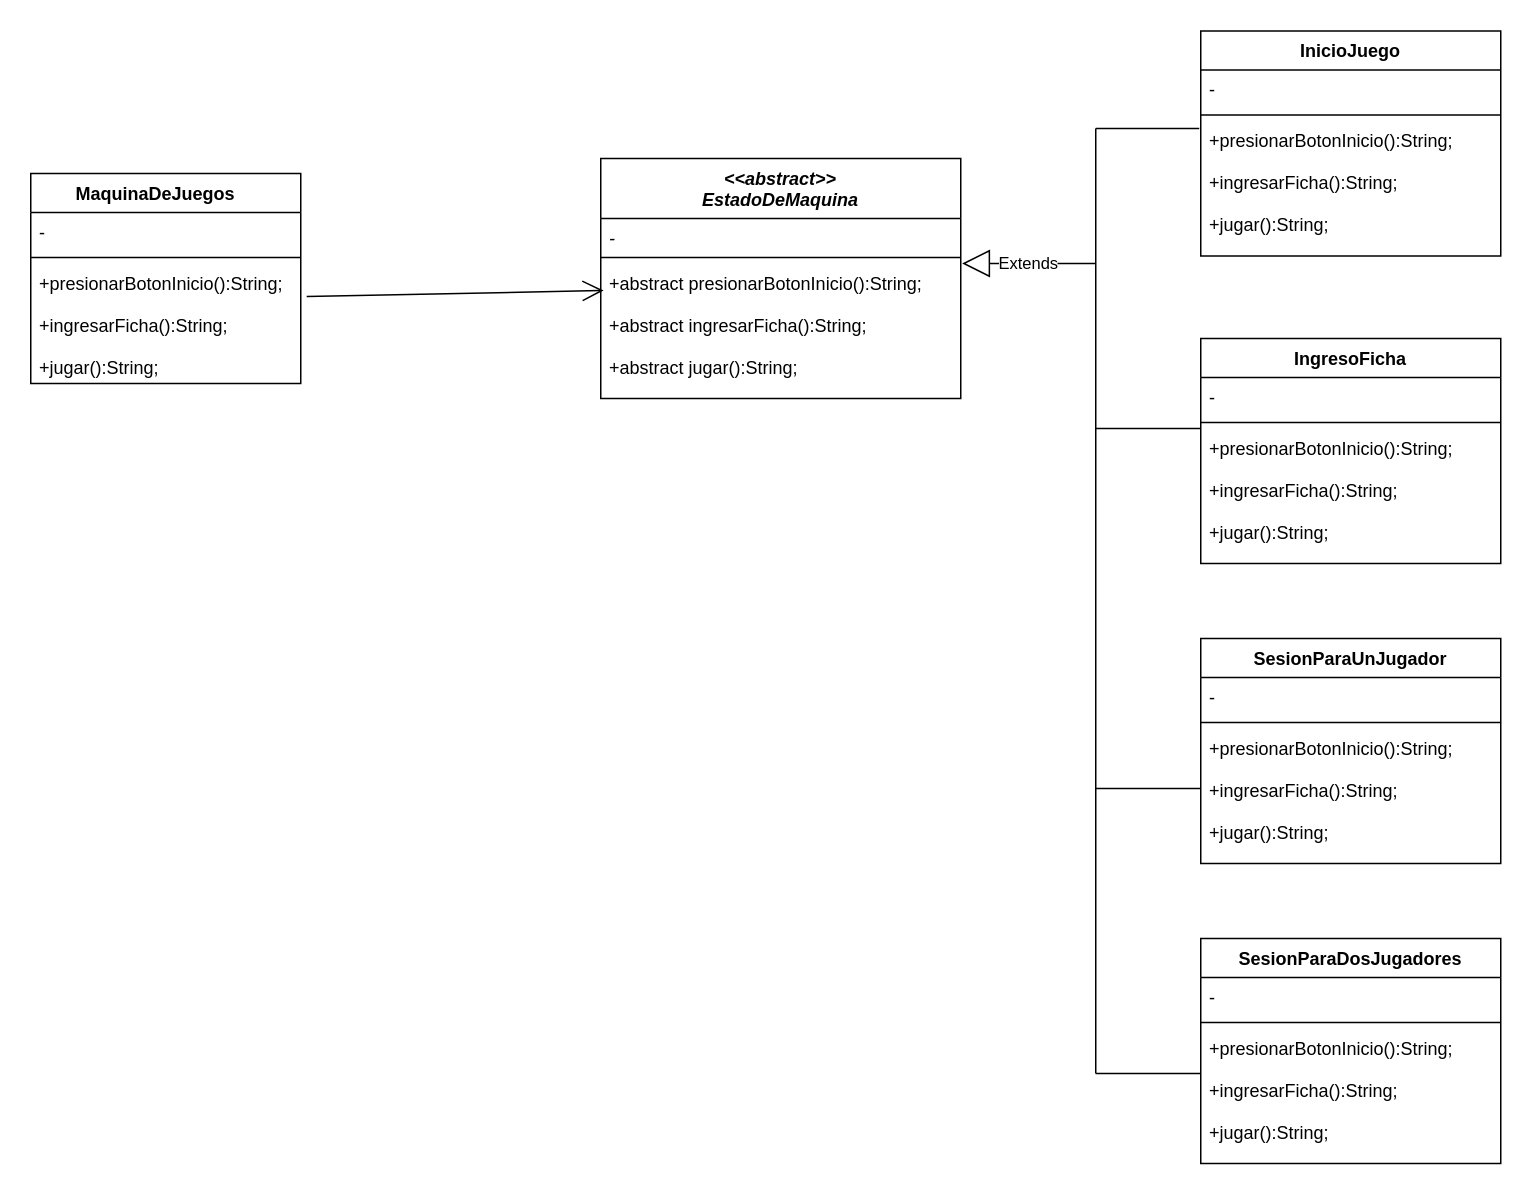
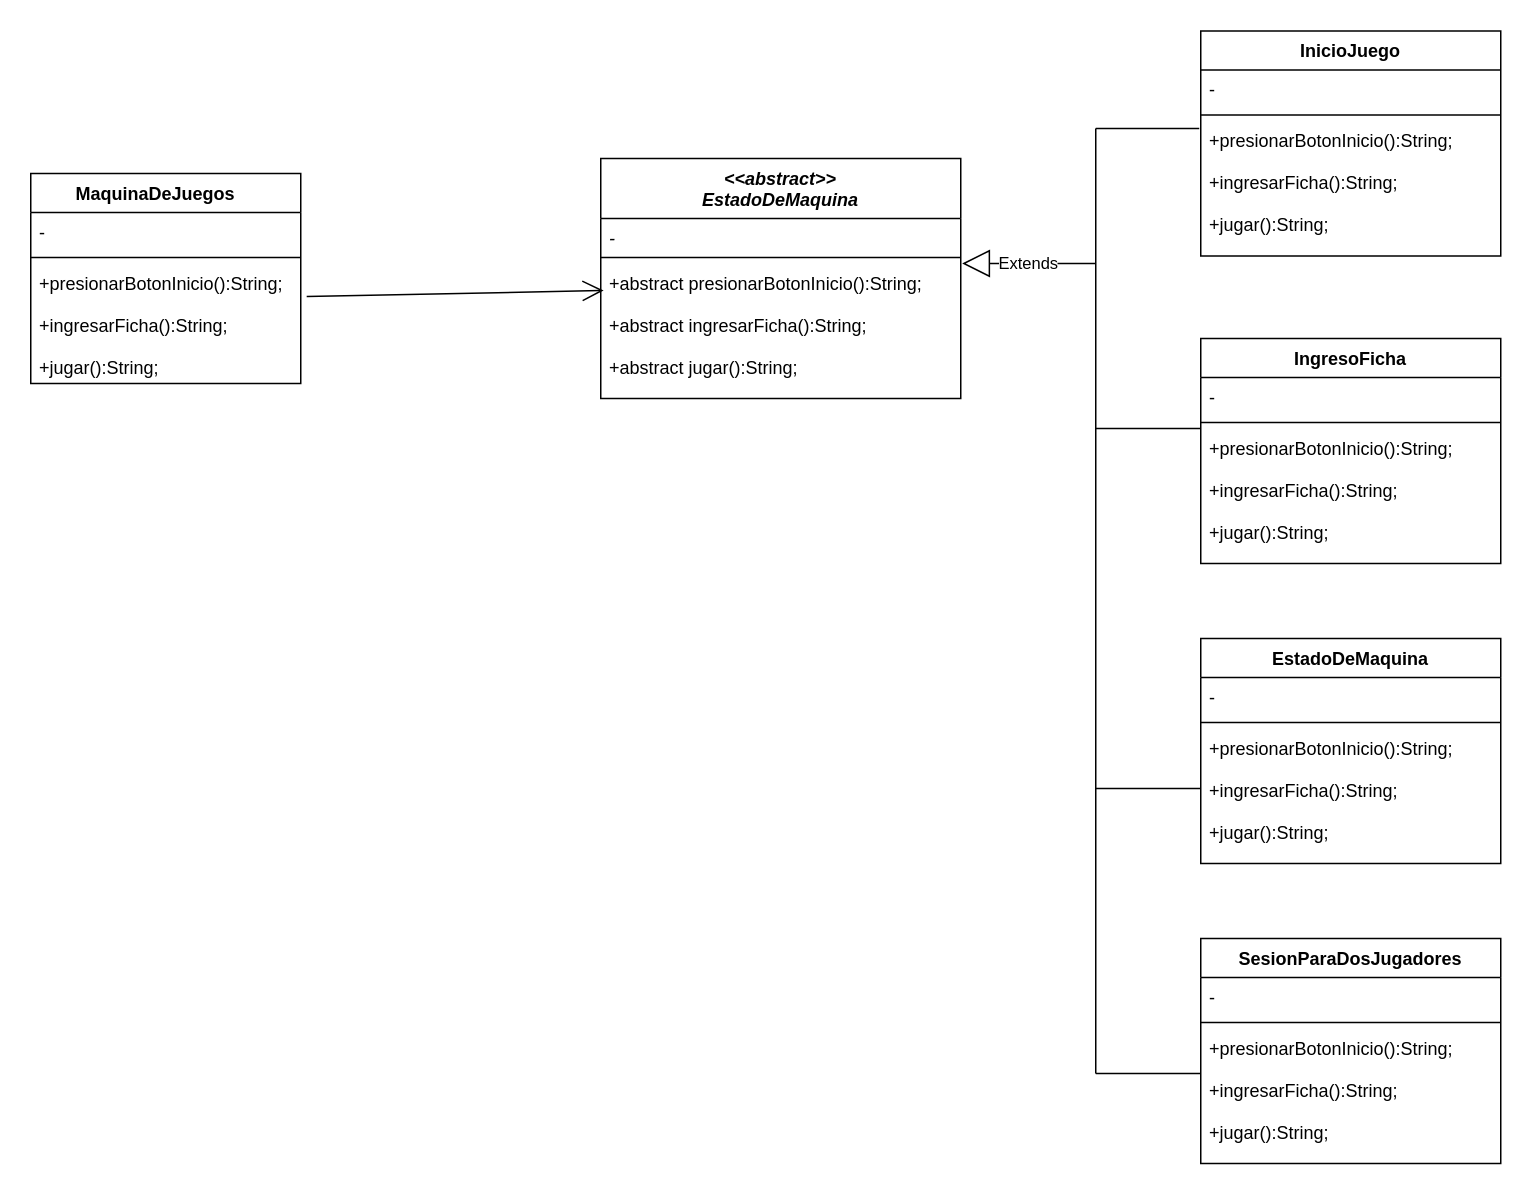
  <mxCell id="0" />
  <mxCell id="1" parent="0" />
  <mxCell id="2" value="MaquinaDeJuegos    " style="swimlane;fontStyle=1;align=center;verticalAlign=top;childLayout=stackLayout;horizontal=1;startSize=26;horizontalStack=0;resizeParent=1;resizeParentMax=0;resizeLast=0;collapsible=1;marginBottom=0;" vertex="1" parent="1"><mxGeometry x="20" y="115" width="180" height="140" as="geometry" /></mxCell>
  <mxCell id="3" value="-" style="text;strokeColor=none;fillColor=none;align=left;verticalAlign=top;spacingLeft=4;spacingRight=4;overflow=hidden;rotatable=0;points=[[0,0.5],[1,0.5]];portConstraint=eastwest;" vertex="1" parent="2"><mxGeometry y="26" width="180" height="26" as="geometry" /></mxCell>
  <mxCell id="4" value="" style="line;strokeWidth=1;fillColor=none;align=left;verticalAlign=middle;spacingTop=-1;spacingLeft=3;spacingRight=3;rotatable=0;labelPosition=right;points=[];portConstraint=eastwest;strokeColor=inherit;" vertex="1" parent="2"><mxGeometry y="52" width="180" height="8" as="geometry" /></mxCell>
  <mxCell id="5" value="+presionarBotonInicio():String;&#10;&#10;+ingresarFicha():String;&#10;&#10;+jugar():String;&#10;&#10;&#10;&#10;&#10;&#10;" style="text;strokeColor=none;fillColor=none;align=left;verticalAlign=top;spacingLeft=4;spacingRight=4;overflow=hidden;rotatable=0;points=[[0,0.5],[1,0.5]];portConstraint=eastwest;" vertex="1" parent="2"><mxGeometry y="60" width="180" height="80" as="geometry" /></mxCell>
  <mxCell id="6" value="&lt;&lt;abstract&gt;&gt;&#10;EstadoDeMaquina" style="swimlane;fontStyle=3;align=center;verticalAlign=top;childLayout=stackLayout;horizontal=1;startSize=40;horizontalStack=0;resizeParent=1;resizeParentMax=0;resizeLast=0;collapsible=1;marginBottom=0;" vertex="1" parent="1"><mxGeometry x="400" y="105" width="240" height="160" as="geometry" /></mxCell>
  <mxCell id="7" value="-" style="text;strokeColor=none;fillColor=none;align=left;verticalAlign=top;spacingLeft=4;spacingRight=4;overflow=hidden;rotatable=0;points=[[0,0.5],[1,0.5]];portConstraint=eastwest;fontStyle=2" vertex="1" parent="6"><mxGeometry y="40" width="240" height="22" as="geometry" /></mxCell>
  <mxCell id="8" value="" style="line;strokeWidth=1;fillColor=none;align=left;verticalAlign=middle;spacingTop=-1;spacingLeft=3;spacingRight=3;rotatable=0;labelPosition=right;points=[];portConstraint=eastwest;strokeColor=inherit;" vertex="1" parent="6"><mxGeometry y="62" width="240" height="8" as="geometry" /></mxCell>
  <mxCell id="9" value="+abstract presionarBotonInicio():String;&#10;&#10;+abstract ingresarFicha():String;&#10;&#10;+abstract jugar():String;&#10;&#10;&#10;&#10;&#10;&#10;&#10;&#10;" style="text;strokeColor=none;fillColor=none;align=left;verticalAlign=top;spacingLeft=4;spacingRight=4;overflow=hidden;rotatable=0;points=[[0,0.5],[1,0.5]];portConstraint=eastwest;" vertex="1" parent="6"><mxGeometry y="70" width="240" height="90" as="geometry" /></mxCell>
  <mxCell id="10" value="InicioJuego" style="swimlane;fontStyle=1;align=center;verticalAlign=top;childLayout=stackLayout;horizontal=1;startSize=26;horizontalStack=0;resizeParent=1;resizeParentMax=0;resizeLast=0;collapsible=1;marginBottom=0;" vertex="1" parent="1"><mxGeometry x="800" y="20" width="200" height="150" as="geometry" /></mxCell>
  <mxCell id="11" value="-" style="text;strokeColor=none;fillColor=none;align=left;verticalAlign=top;spacingLeft=4;spacingRight=4;overflow=hidden;rotatable=0;points=[[0,0.5],[1,0.5]];portConstraint=eastwest;" vertex="1" parent="10"><mxGeometry y="26" width="200" height="26" as="geometry" /></mxCell>
  <mxCell id="12" value="" style="line;strokeWidth=1;fillColor=none;align=left;verticalAlign=middle;spacingTop=-1;spacingLeft=3;spacingRight=3;rotatable=0;labelPosition=right;points=[];portConstraint=eastwest;strokeColor=inherit;" vertex="1" parent="10"><mxGeometry y="52" width="200" height="8" as="geometry" /></mxCell>
  <mxCell id="13" value="+presionarBotonInicio():String;&#10;&#10;+ingresarFicha():String;&#10;&#10;+jugar():String;&#10;&#10;&#10;&#10;&#10;&#10;&#10;&#10;" style="text;strokeColor=none;fillColor=none;align=left;verticalAlign=top;spacingLeft=4;spacingRight=4;overflow=hidden;rotatable=0;points=[[0,0.5],[1,0.5]];portConstraint=eastwest;" vertex="1" parent="10"><mxGeometry y="60" width="200" height="90" as="geometry" /></mxCell>
  <mxCell id="14" value="IngresoFicha" style="swimlane;fontStyle=1;align=center;verticalAlign=top;childLayout=stackLayout;horizontal=1;startSize=26;horizontalStack=0;resizeParent=1;resizeParentMax=0;resizeLast=0;collapsible=1;marginBottom=0;" vertex="1" parent="1"><mxGeometry x="800" y="225" width="200" height="150" as="geometry" /></mxCell>
  <mxCell id="15" value="-" style="text;strokeColor=none;fillColor=none;align=left;verticalAlign=top;spacingLeft=4;spacingRight=4;overflow=hidden;rotatable=0;points=[[0,0.5],[1,0.5]];portConstraint=eastwest;" vertex="1" parent="14"><mxGeometry y="26" width="200" height="26" as="geometry" /></mxCell>
  <mxCell id="16" value="" style="line;strokeWidth=1;fillColor=none;align=left;verticalAlign=middle;spacingTop=-1;spacingLeft=3;spacingRight=3;rotatable=0;labelPosition=right;points=[];portConstraint=eastwest;strokeColor=inherit;" vertex="1" parent="14"><mxGeometry y="52" width="200" height="8" as="geometry" /></mxCell>
  <mxCell id="17" value="+presionarBotonInicio():String;&#10;&#10;+ingresarFicha():String;&#10;&#10;+jugar():String;&#10;&#10;&#10;&#10;&#10;&#10;&#10;&#10;" style="text;strokeColor=none;fillColor=none;align=left;verticalAlign=top;spacingLeft=4;spacingRight=4;overflow=hidden;rotatable=0;points=[[0,0.5],[1,0.5]];portConstraint=eastwest;" vertex="1" parent="14"><mxGeometry y="60" width="200" height="90" as="geometry" /></mxCell>
- <mxCell id="18" value="SesionParaUnJugador" style="swimlane;fontStyle=1;align=center;verticalAlign=top;childLayout=stackLayout;horizontal=1;startSize=26;horizontalStack=0;resizeParent=1;resizeParentMax=0;resizeLast=0;collapsible=1;marginBottom=0;" vertex="1" parent="1"><mxGeometry x="800" y="425" width="200" height="150" as="geometry" /></mxCell>
+ <mxCell id="18" value="EstadoDeMaquina" style="swimlane;fontStyle=1;align=center;verticalAlign=top;childLayout=stackLayout;horizontal=1;startSize=26;horizontalStack=0;resizeParent=1;resizeParentMax=0;resizeLast=0;collapsible=1;marginBottom=0;" vertex="1" parent="1"><mxGeometry x="800" y="425" width="200" height="150" as="geometry" /></mxCell>
  <mxCell id="19" value="-" style="text;strokeColor=none;fillColor=none;align=left;verticalAlign=top;spacingLeft=4;spacingRight=4;overflow=hidden;rotatable=0;points=[[0,0.5],[1,0.5]];portConstraint=eastwest;" vertex="1" parent="18"><mxGeometry y="26" width="200" height="26" as="geometry" /></mxCell>
  <mxCell id="20" value="" style="line;strokeWidth=1;fillColor=none;align=left;verticalAlign=middle;spacingTop=-1;spacingLeft=3;spacingRight=3;rotatable=0;labelPosition=right;points=[];portConstraint=eastwest;strokeColor=inherit;" vertex="1" parent="18"><mxGeometry y="52" width="200" height="8" as="geometry" /></mxCell>
  <mxCell id="21" value="+presionarBotonInicio():String;&#10;&#10;+ingresarFicha():String;&#10;&#10;+jugar():String;&#10;&#10;&#10;&#10;&#10;&#10;&#10;&#10;" style="text;strokeColor=none;fillColor=none;align=left;verticalAlign=top;spacingLeft=4;spacingRight=4;overflow=hidden;rotatable=0;points=[[0,0.5],[1,0.5]];portConstraint=eastwest;" vertex="1" parent="18"><mxGeometry y="60" width="200" height="90" as="geometry" /></mxCell>
  <mxCell id="22" value="SesionParaDosJugadores" style="swimlane;fontStyle=1;align=center;verticalAlign=top;childLayout=stackLayout;horizontal=1;startSize=26;horizontalStack=0;resizeParent=1;resizeParentMax=0;resizeLast=0;collapsible=1;marginBottom=0;" vertex="1" parent="1"><mxGeometry x="800" y="625" width="200" height="150" as="geometry" /></mxCell>
  <mxCell id="23" value="-" style="text;strokeColor=none;fillColor=none;align=left;verticalAlign=top;spacingLeft=4;spacingRight=4;overflow=hidden;rotatable=0;points=[[0,0.5],[1,0.5]];portConstraint=eastwest;" vertex="1" parent="22"><mxGeometry y="26" width="200" height="26" as="geometry" /></mxCell>
  <mxCell id="24" value="" style="line;strokeWidth=1;fillColor=none;align=left;verticalAlign=middle;spacingTop=-1;spacingLeft=3;spacingRight=3;rotatable=0;labelPosition=right;points=[];portConstraint=eastwest;strokeColor=inherit;" vertex="1" parent="22"><mxGeometry y="52" width="200" height="8" as="geometry" /></mxCell>
  <mxCell id="25" value="+presionarBotonInicio():String;&#10;&#10;+ingresarFicha():String;&#10;&#10;+jugar():String;&#10;&#10;&#10;&#10;&#10;&#10;&#10;&#10;" style="text;strokeColor=none;fillColor=none;align=left;verticalAlign=top;spacingLeft=4;spacingRight=4;overflow=hidden;rotatable=0;points=[[0,0.5],[1,0.5]];portConstraint=eastwest;" vertex="1" parent="22"><mxGeometry y="60" width="200" height="90" as="geometry" /></mxCell>
  <mxCell id="26" value="" style="endArrow=open;endFill=1;endSize=12;html=1;rounded=0;exitX=1.022;exitY=0.275;exitDx=0;exitDy=0;exitPerimeter=0;entryX=0.008;entryY=0.2;entryDx=0;entryDy=0;entryPerimeter=0;" edge="1" parent="1" source="5" target="9"><mxGeometry width="160" relative="1" as="geometry"><mxPoint x="270" y="194.5" as="sourcePoint" /><mxPoint x="400" y="195" as="targetPoint" /></mxGeometry></mxCell>
  <mxCell id="27" value="Extends" style="endArrow=block;endSize=16;endFill=0;html=1;rounded=0;entryX=1.004;entryY=0;entryDx=0;entryDy=0;entryPerimeter=0;" edge="1" parent="1" target="9"><mxGeometry width="160" relative="1" as="geometry"><mxPoint x="730" y="175" as="sourcePoint" /><mxPoint x="650" y="175" as="targetPoint" /></mxGeometry></mxCell>
  <mxCell id="28" value="" style="endArrow=none;html=1;rounded=0;" edge="1" parent="1"><mxGeometry width="50" height="50" relative="1" as="geometry"><mxPoint x="730" y="715" as="sourcePoint" /><mxPoint x="730" y="85" as="targetPoint" /></mxGeometry></mxCell>
  <mxCell id="29" value="" style="endArrow=none;html=1;rounded=0;entryX=-0.005;entryY=0.056;entryDx=0;entryDy=0;entryPerimeter=0;" edge="1" parent="1" target="13"><mxGeometry width="50" height="50" relative="1" as="geometry"><mxPoint x="730" y="85" as="sourcePoint" /><mxPoint x="910" y="145" as="targetPoint" /></mxGeometry></mxCell>
  <mxCell id="30" value="" style="endArrow=none;html=1;rounded=0;" edge="1" parent="1"><mxGeometry width="50" height="50" relative="1" as="geometry"><mxPoint x="730" y="285" as="sourcePoint" /><mxPoint x="800" y="285" as="targetPoint" /></mxGeometry></mxCell>
  <mxCell id="31" value="" style="endArrow=none;html=1;rounded=0;" edge="1" parent="1"><mxGeometry width="50" height="50" relative="1" as="geometry"><mxPoint x="730" y="525" as="sourcePoint" /><mxPoint x="800" y="525" as="targetPoint" /></mxGeometry></mxCell>
  <mxCell id="32" value="" style="endArrow=none;html=1;rounded=0;" edge="1" parent="1"><mxGeometry width="50" height="50" relative="1" as="geometry"><mxPoint x="730" y="715" as="sourcePoint" /><mxPoint x="800" y="715" as="targetPoint" /></mxGeometry></mxCell>
